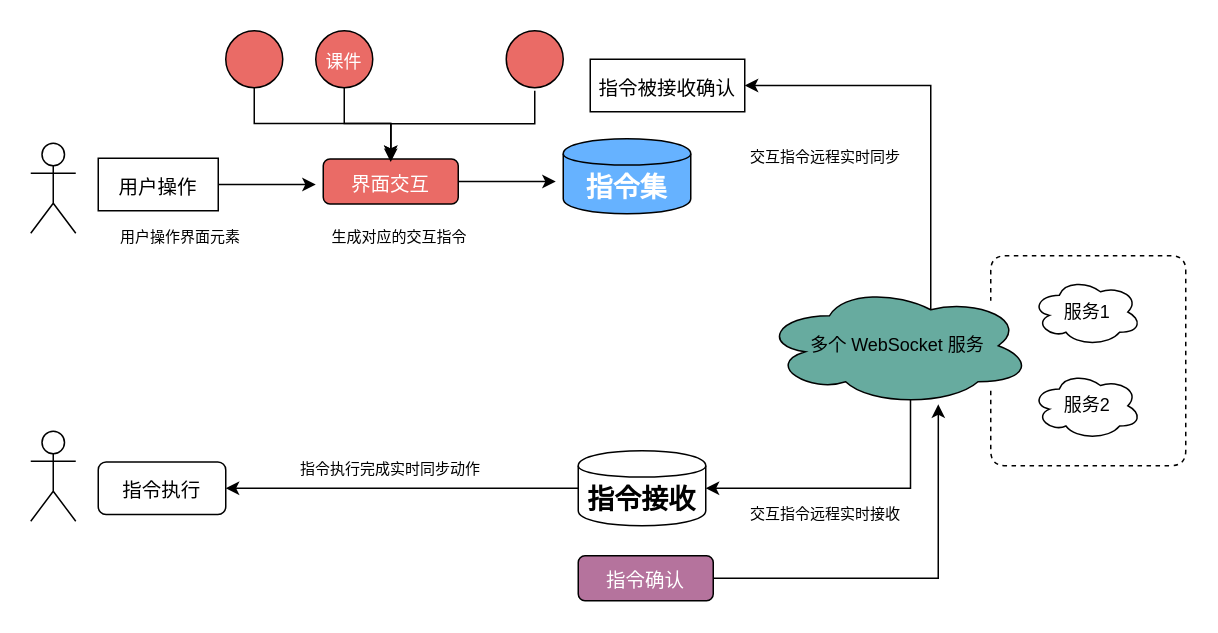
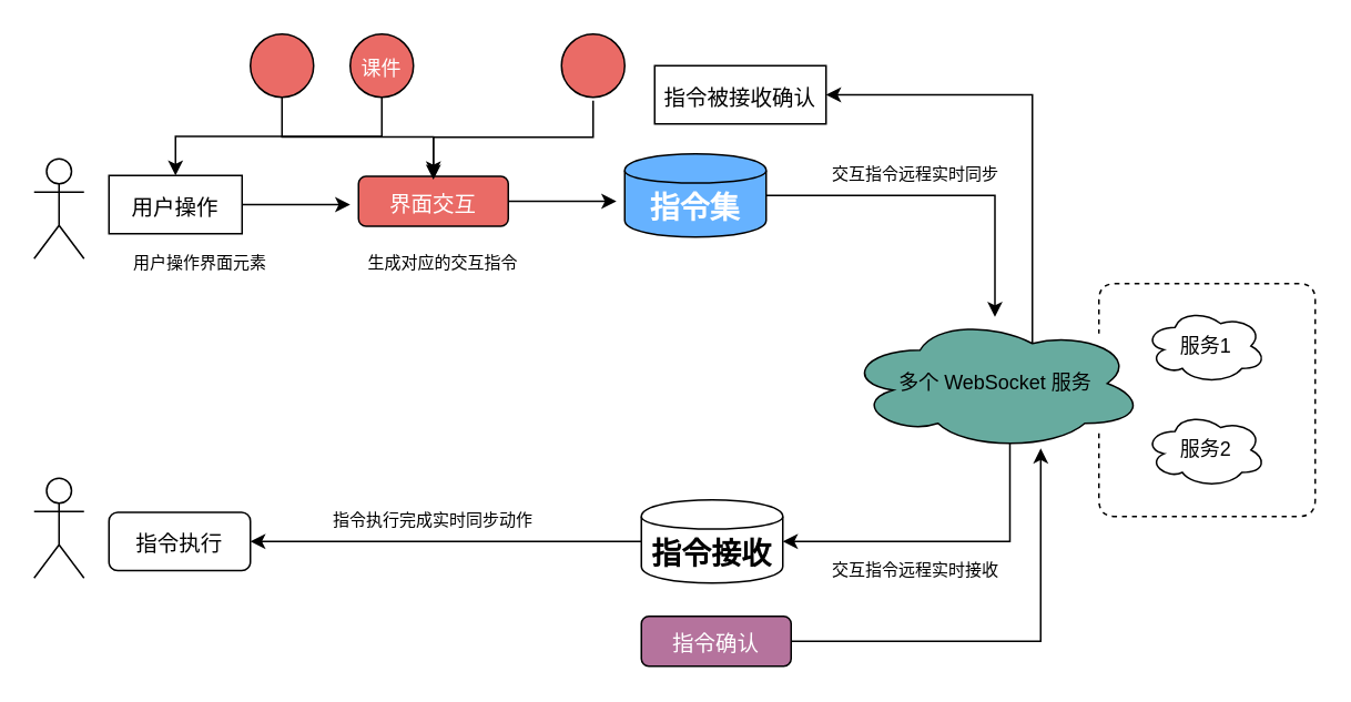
  <mxCell id="0" />
  <mxCell id="1" parent="0" />
  <mxCell id="2" style="edgeStyle=orthogonalEdgeStyle;rounded=0;orthogonalLoop=1;jettySize=auto;html=1;exitX=0.55;exitY=0.95;exitDx=0;exitDy=0;exitPerimeter=0;entryX=1;entryY=0.5;entryDx=0;entryDy=0;fontSize=18;fontColor=#FFFFFF;" edge="1" parent="1" source="4" target="19"><mxGeometry relative="1" as="geometry"><Array as="points"><mxPoint x="607" y="325" /></Array></mxGeometry></mxCell>
  <mxCell id="3" style="edgeStyle=orthogonalEdgeStyle;rounded=0;orthogonalLoop=1;jettySize=auto;html=1;exitX=0.625;exitY=0.2;exitDx=0;exitDy=0;exitPerimeter=0;fontSize=18;fontColor=#000000;entryX=1;entryY=0.5;entryDx=0;entryDy=0;" edge="1" parent="1" source="4" target="32"><mxGeometry relative="1" as="geometry"><mxPoint x="500" y="57" as="targetPoint" /><Array as="points"><mxPoint x="620" y="57" /></Array></mxGeometry></mxCell>
  <mxCell id="4" value="多个 WebSocket 服务" style="ellipse;shape=cloud;whiteSpace=wrap;html=1;fillColor=#67AB9F;" vertex="1" parent="1"><mxGeometry x="507.5" y="190" width="180" height="80" as="geometry" /></mxCell>
+ <mxCell id="5" style="edgeStyle=orthogonalEdgeStyle;rounded=0;orthogonalLoop=1;jettySize=auto;html=1;exitX=1;exitY=0.5;exitDx=0;exitDy=0;fontSize=18;fontColor=#FFFFFF;" edge="1" parent="1" source="6" target="4"><mxGeometry relative="1" as="geometry" /></mxCell>
  <mxCell id="6" value="指令集" style="shape=cylinder;whiteSpace=wrap;html=1;boundedLbl=1;backgroundOutline=1;fillColor=#66B2FF;fontColor=#FFFFFF;fontStyle=1;fontSize=18;" vertex="1" parent="1"><mxGeometry x="375" y="92" width="85" height="50" as="geometry" /></mxCell>
  <mxCell id="7" style="edgeStyle=orthogonalEdgeStyle;rounded=0;orthogonalLoop=1;jettySize=auto;html=1;fontSize=18;fontColor=#FFFFFF;" edge="1" parent="1" source="8"><mxGeometry relative="1" as="geometry"><mxPoint x="370" y="120.5" as="targetPoint" /></mxGeometry></mxCell>
  <mxCell id="8" value="&lt;span style=&quot;font-size: 13px&quot;&gt;界面交互&lt;/span&gt;" style="rounded=1;whiteSpace=wrap;html=1;fillColor=#EA6B66;fontSize=18;fontColor=#FFFFFF;" vertex="1" parent="1"><mxGeometry x="215" y="105.5" width="90" height="30" as="geometry" /></mxCell>
  <mxCell id="9" style="edgeStyle=orthogonalEdgeStyle;rounded=0;orthogonalLoop=1;jettySize=auto;html=1;fontSize=18;fontColor=#FFFFFF;" edge="1" parent="1" source="10"><mxGeometry relative="1" as="geometry"><mxPoint x="210" y="122.5" as="targetPoint" /></mxGeometry></mxCell>
  <mxCell id="10" value="&lt;font color=&quot;#000000&quot; style=&quot;font-size: 13px&quot;&gt;用户操作&lt;/font&gt;" style="rounded=0;whiteSpace=wrap;html=1;fillColor=none;fontSize=18;fontColor=#FFFFFF;" vertex="1" parent="1"><mxGeometry x="65" y="105" width="80" height="35" as="geometry" /></mxCell>
  <mxCell id="11" value="Actor" style="shape=umlActor;verticalLabelPosition=bottom;labelBackgroundColor=#ffffff;verticalAlign=top;html=1;outlineConnect=0;fillColor=#FFFFFF;fontSize=18;fontColor=#FFFFFF;" vertex="1" parent="1"><mxGeometry x="20" y="95" width="30" height="60" as="geometry" /></mxCell>
- <mxCell id="12" style="edgeStyle=orthogonalEdgeStyle;rounded=0;orthogonalLoop=1;jettySize=auto;html=1;exitX=0.5;exitY=1;exitDx=0;exitDy=0;entryX=0.5;entryY=0;entryDx=0;entryDy=0;fontSize=18;fontColor=#FFFFFF;" edge="1" parent="1" source="13" target="8"><mxGeometry relative="1" as="geometry" /></mxCell>
+ <mxCell id="12" style="edgeStyle=orthogonalEdgeStyle;rounded=0;orthogonalLoop=1;jettySize=auto;html=1;exitX=0.5;exitY=1;exitDx=0;exitDy=0;fontSize=18;fontColor=#FFFFFF;" edge="1" parent="1" source="13" target="10"><mxGeometry relative="1" as="geometry" /></mxCell>
  <mxCell id="13" value="&lt;font style=&quot;font-size: 12px ; line-height: 90%&quot;&gt;课件&lt;br&gt;&lt;/font&gt;" style="ellipse;whiteSpace=wrap;html=1;aspect=fixed;fillColor=#EA6B66;fontSize=18;fontColor=#FFFFFF;strokeColor=#000000;" vertex="1" parent="1"><mxGeometry x="210" y="20" width="38" height="38" as="geometry" /></mxCell>
  <mxCell id="14" style="edgeStyle=orthogonalEdgeStyle;rounded=0;orthogonalLoop=1;jettySize=auto;html=1;exitX=0.5;exitY=1;exitDx=0;exitDy=0;entryX=0.5;entryY=0;entryDx=0;entryDy=0;fontSize=18;fontColor=#FFFFFF;" edge="1" parent="1" source="15" target="8"><mxGeometry relative="1" as="geometry" /></mxCell>
  <mxCell id="15" value="&lt;font style=&quot;font-size: 12px ; line-height: 90%&quot;&gt;&lt;br&gt;&lt;/font&gt;" style="ellipse;whiteSpace=wrap;html=1;aspect=fixed;fillColor=#EA6B66;fontSize=18;fontColor=#FFFFFF;strokeColor=#000000;" vertex="1" parent="1"><mxGeometry x="150" y="20" width="38" height="38" as="geometry" /></mxCell>
  <mxCell id="16" style="edgeStyle=orthogonalEdgeStyle;rounded=0;orthogonalLoop=1;jettySize=auto;html=1;fontSize=18;fontColor=#FFFFFF;" edge="1" parent="1"><mxGeometry relative="1" as="geometry"><mxPoint x="356" y="60" as="sourcePoint" /><mxPoint x="260" y="107.5" as="targetPoint" /><Array as="points"><mxPoint x="356" y="82" /><mxPoint x="260" y="82" /></Array></mxGeometry></mxCell>
  <mxCell id="17" value="" style="ellipse;whiteSpace=wrap;html=1;aspect=fixed;fillColor=#EA6B66;fontSize=18;fontColor=#FFFFFF;strokeColor=#000000;" vertex="1" parent="1"><mxGeometry x="337" y="20" width="38" height="38" as="geometry" /></mxCell>
  <mxCell id="18" style="edgeStyle=orthogonalEdgeStyle;rounded=0;orthogonalLoop=1;jettySize=auto;html=1;entryX=1;entryY=0.5;entryDx=0;entryDy=0;fontSize=18;fontColor=#000000;" edge="1" parent="1" source="19" target="20"><mxGeometry relative="1" as="geometry" /></mxCell>
  <mxCell id="19" value="指令接收" style="shape=cylinder;whiteSpace=wrap;html=1;boundedLbl=1;backgroundOutline=1;fillColor=none;fontColor=#000000;fontStyle=1;fontSize=18;" vertex="1" parent="1"><mxGeometry x="385" y="300" width="85" height="50" as="geometry" /></mxCell>
  <mxCell id="20" value="&lt;font style=&quot;font-size: 13px&quot;&gt;指令执行&lt;/font&gt;" style="rounded=1;whiteSpace=wrap;html=1;strokeColor=#000000;fillColor=none;fontSize=18;fontColor=#000000;" vertex="1" parent="1"><mxGeometry x="65" y="307.5" width="85" height="35" as="geometry" /></mxCell>
  <mxCell id="21" value="&lt;font style=&quot;font-size: 10px&quot;&gt;用户操作界面元素&lt;/font&gt;" style="text;html=1;strokeColor=none;fillColor=none;align=center;verticalAlign=middle;whiteSpace=wrap;rounded=0;fontSize=18;fontColor=#000000;" vertex="1" parent="1"><mxGeometry x="30" y="145" width="180" height="20" as="geometry" /></mxCell>
  <mxCell id="22" value="&lt;span style=&quot;font-size: 10px&quot;&gt;生成对应的交互指令&lt;/span&gt;" style="text;html=1;strokeColor=none;fillColor=none;align=center;verticalAlign=middle;whiteSpace=wrap;rounded=0;fontSize=18;fontColor=#000000;" vertex="1" parent="1"><mxGeometry x="176" y="145" width="180" height="20" as="geometry" /></mxCell>
  <mxCell id="23" value="&lt;span style=&quot;font-size: 10px&quot;&gt;交互指令远程实时同步&lt;/span&gt;" style="text;html=1;strokeColor=none;fillColor=none;align=center;verticalAlign=middle;whiteSpace=wrap;rounded=0;fontSize=18;fontColor=#000000;" vertex="1" parent="1"><mxGeometry x="460" y="92" width="180" height="20" as="geometry" /></mxCell>
  <mxCell id="24" value="&lt;span style=&quot;font-size: 10px&quot;&gt;交互指令远程实时接收&lt;/span&gt;" style="text;html=1;strokeColor=none;fillColor=none;align=center;verticalAlign=middle;whiteSpace=wrap;rounded=0;fontSize=18;fontColor=#000000;" vertex="1" parent="1"><mxGeometry x="460" y="330" width="180" height="20" as="geometry" /></mxCell>
  <mxCell id="25" value="&lt;span style=&quot;font-size: 10px&quot;&gt;指令执行完成实时同步动作&lt;/span&gt;" style="text;html=1;strokeColor=none;fillColor=none;align=center;verticalAlign=middle;whiteSpace=wrap;rounded=0;fontSize=18;fontColor=#000000;" vertex="1" parent="1"><mxGeometry x="170" y="300" width="180" height="20" as="geometry" /></mxCell>
  <mxCell id="26" value="服务1" style="ellipse;shape=cloud;whiteSpace=wrap;html=1;fillColor=none;" vertex="1" parent="1"><mxGeometry x="687.5" y="185" width="73" height="45" as="geometry" /></mxCell>
  <mxCell id="27" value="服务2" style="ellipse;shape=cloud;whiteSpace=wrap;html=1;fillColor=none;" vertex="1" parent="1"><mxGeometry x="687.5" y="247.5" width="73" height="45" as="geometry" /></mxCell>
  <mxCell id="28" value="" style="endArrow=none;dashed=1;html=1;fontSize=18;fontColor=#000000;" edge="1" parent="1"><mxGeometry width="50" height="50" relative="1" as="geometry"><mxPoint x="660" y="260" as="sourcePoint" /><mxPoint x="660" y="200" as="targetPoint" /><Array as="points"><mxPoint x="660" y="310" /><mxPoint x="790" y="310" /><mxPoint x="790" y="240" /><mxPoint x="790" y="170" /><mxPoint x="660" y="170" /></Array></mxGeometry></mxCell>
  <mxCell id="29" value="Actor" style="shape=umlActor;verticalLabelPosition=bottom;labelBackgroundColor=#ffffff;verticalAlign=top;html=1;outlineConnect=0;fillColor=#FFFFFF;fontSize=18;fontColor=#FFFFFF;" vertex="1" parent="1"><mxGeometry x="20" y="287" width="30" height="60" as="geometry" /></mxCell>
  <mxCell id="30" style="edgeStyle=orthogonalEdgeStyle;rounded=0;orthogonalLoop=1;jettySize=auto;html=1;entryX=0.653;entryY=0.988;entryDx=0;entryDy=0;entryPerimeter=0;fontSize=18;fontColor=#000000;" edge="1" parent="1" source="31" target="4"><mxGeometry relative="1" as="geometry" /></mxCell>
  <mxCell id="31" value="&lt;span style=&quot;font-size: 13px&quot;&gt;指令确认&lt;/span&gt;" style="rounded=1;whiteSpace=wrap;html=1;fillColor=#B5739D;fontSize=18;fontColor=#FFFFFF;" vertex="1" parent="1"><mxGeometry x="385" y="370" width="90" height="30" as="geometry" /></mxCell>
  <mxCell id="32" value="&lt;font color=&quot;#000000&quot; style=&quot;font-size: 13px&quot;&gt;指令被接收确认&lt;/font&gt;" style="rounded=0;whiteSpace=wrap;html=1;fillColor=none;fontSize=18;fontColor=#FFFFFF;" vertex="1" parent="1"><mxGeometry x="393" y="39" width="103" height="35" as="geometry" /></mxCell>
